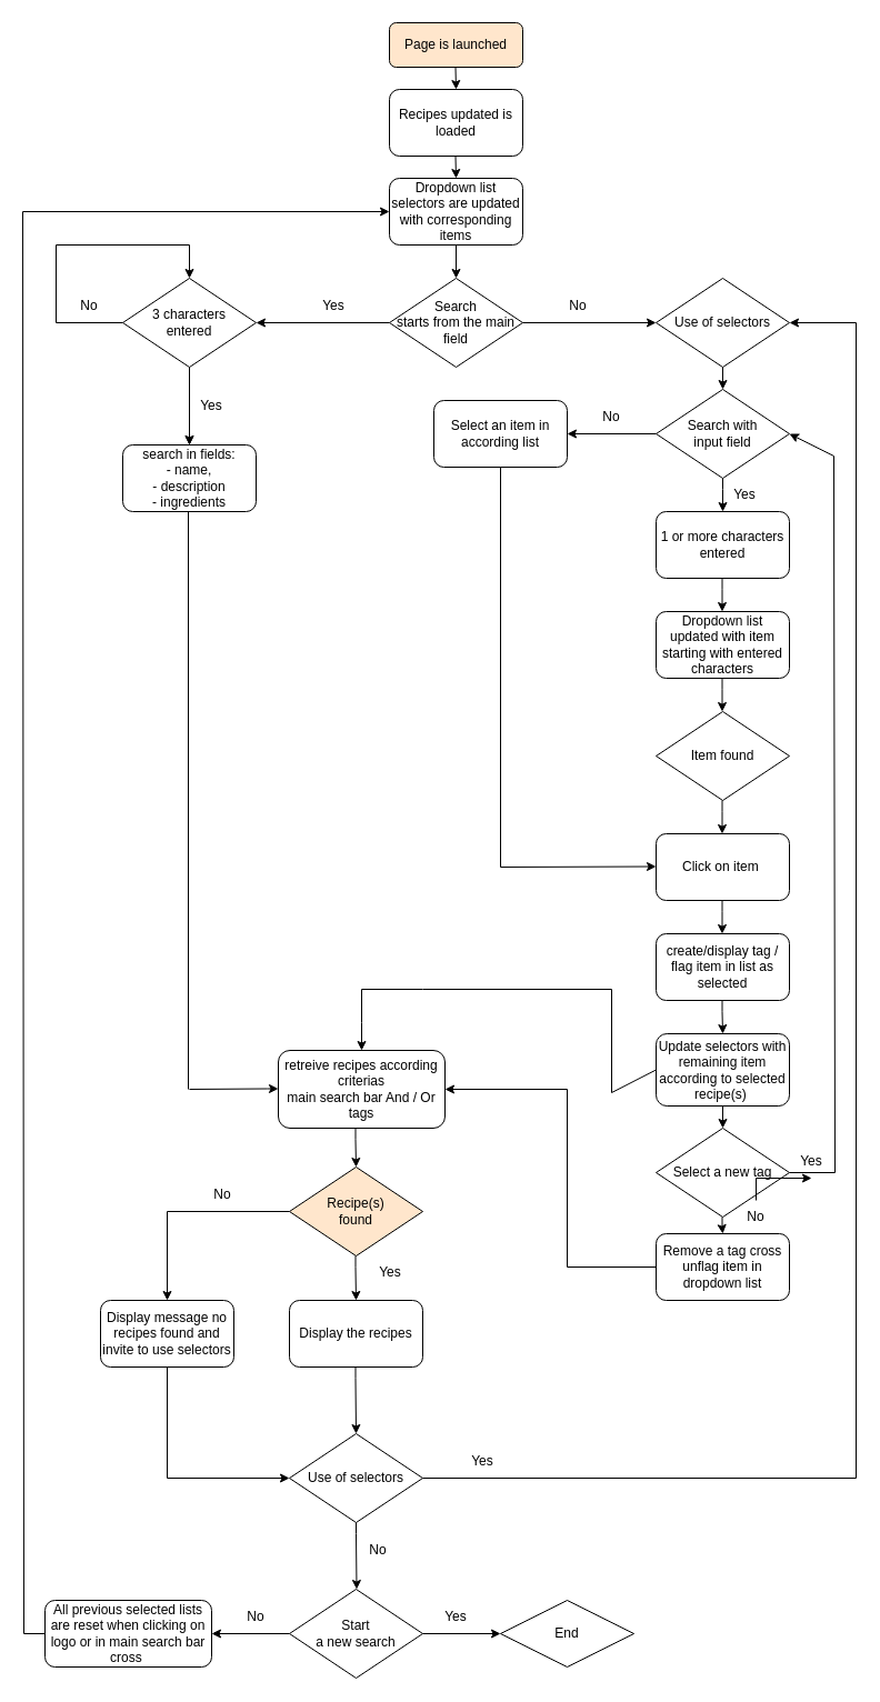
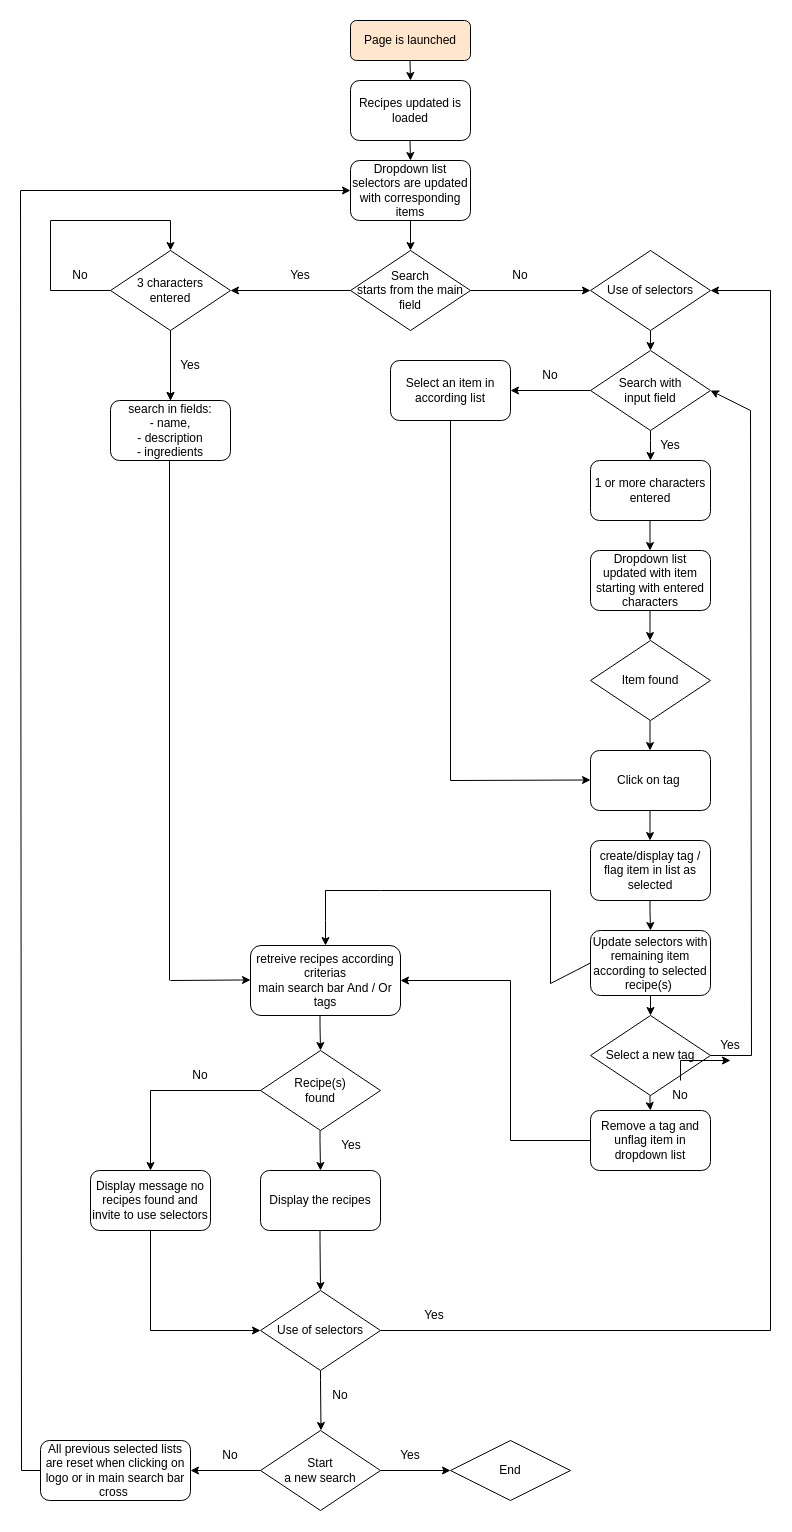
  <mxCell id="0" />
  <mxCell id="1" parent="0" />
  <mxCell id="2" value="Page is launched" style="rounded=1;whiteSpace=wrap;html=1;fillColor=#ffe6cc;" parent="1" vertex="1"><mxGeometry x="350" y="20" width="120" height="40" as="geometry" /></mxCell>
  <mxCell id="3" value="Search &lt;br&gt;starts from the main &lt;br&gt;field" style="rhombus;whiteSpace=wrap;html=1;" parent="1" vertex="1"><mxGeometry x="350" y="250" width="120" height="80" as="geometry" /></mxCell>
  <mxCell id="4" value="" style="endArrow=classic;html=1;rounded=0;exitX=1;exitY=0.5;exitDx=0;exitDy=0;" parent="1" source="3" edge="1"><mxGeometry width="50" height="50" relative="1" as="geometry"><mxPoint x="530" y="490" as="sourcePoint" /><mxPoint x="590" y="290" as="targetPoint" /><Array as="points" /></mxGeometry></mxCell>
  <mxCell id="5" value="" style="endArrow=classic;html=1;rounded=0;exitX=0;exitY=0.5;exitDx=0;exitDy=0;" parent="1" source="3" edge="1"><mxGeometry width="50" height="50" relative="1" as="geometry"><mxPoint x="170" y="320" as="sourcePoint" /><mxPoint x="230" y="290" as="targetPoint" /><Array as="points" /></mxGeometry></mxCell>
  <mxCell id="6" value="" style="endArrow=classic;html=1;rounded=0;exitX=0.5;exitY=1;exitDx=0;exitDy=0;" parent="1" source="60" edge="1"><mxGeometry width="50" height="50" relative="1" as="geometry"><mxPoint x="410" y="190" as="sourcePoint" /><mxPoint x="410" y="250" as="targetPoint" /></mxGeometry></mxCell>
  <mxCell id="7" value="Yes" style="text;strokeColor=none;align=center;fillColor=none;html=1;verticalAlign=middle;whiteSpace=wrap;rounded=0;" parent="1" vertex="1"><mxGeometry x="270" y="260" width="60" height="30" as="geometry" /></mxCell>
  <mxCell id="8" value="No" style="text;strokeColor=none;align=center;fillColor=none;html=1;verticalAlign=middle;whiteSpace=wrap;rounded=0;" parent="1" vertex="1"><mxGeometry x="490" y="260" width="60" height="30" as="geometry" /></mxCell>
- <mxCell id="9" value="Recipe(s)&lt;br&gt;found" style="rhombus;whiteSpace=wrap;html=1;fillColor=#ffe6cc;" parent="1" vertex="1"><mxGeometry x="260" y="1050" width="120" height="80" as="geometry" /></mxCell>
+ <mxCell id="9" value="Recipe(s)&lt;br&gt;found" style="rhombus;whiteSpace=wrap;html=1;" parent="1" vertex="1"><mxGeometry x="260" y="1050" width="120" height="80" as="geometry" /></mxCell>
  <mxCell id="10" value="Display the recipes" style="rounded=1;whiteSpace=wrap;html=1;" parent="1" vertex="1"><mxGeometry x="260" y="1170" width="120" height="60" as="geometry" /></mxCell>
  <mxCell id="11" value="" style="endArrow=classic;html=1;rounded=0;exitX=0;exitY=0.5;exitDx=0;exitDy=0;entryX=1;entryY=0.5;entryDx=0;entryDy=0;" parent="1" source="55" target="49" edge="1"><mxGeometry width="50" height="50" relative="1" as="geometry"><mxPoint x="530" y="1190" as="sourcePoint" /><mxPoint x="430" y="980" as="targetPoint" /><Array as="points"><mxPoint x="510" y="1140" /><mxPoint x="510" y="980" /></Array></mxGeometry></mxCell>
  <mxCell id="12" value="Yes" style="text;strokeColor=none;align=center;fillColor=none;html=1;verticalAlign=middle;whiteSpace=wrap;rounded=0;" parent="1" vertex="1"><mxGeometry x="700" y="1030" width="60" height="30" as="geometry" /></mxCell>
  <mxCell id="13" value="Use of selectors" style="rhombus;whiteSpace=wrap;html=1;" parent="1" vertex="1"><mxGeometry x="260" y="1290" width="120" height="80" as="geometry" /></mxCell>
  <mxCell id="14" value="No" style="text;strokeColor=none;align=center;fillColor=none;html=1;verticalAlign=middle;whiteSpace=wrap;rounded=0;" parent="1" vertex="1"><mxGeometry x="170" y="1060" width="60" height="30" as="geometry" /></mxCell>
  <mxCell id="15" value="Use of selectors" style="rhombus;whiteSpace=wrap;html=1;" parent="1" vertex="1"><mxGeometry x="590" y="250" width="120" height="80" as="geometry" /></mxCell>
  <mxCell id="16" value="1 or more characters entered" style="rounded=1;whiteSpace=wrap;html=1;" parent="1" vertex="1"><mxGeometry x="590" y="460" width="120" height="60" as="geometry" /></mxCell>
  <mxCell id="17" value="Recipes updated is loaded" style="rounded=1;whiteSpace=wrap;html=1;" parent="1" vertex="1"><mxGeometry x="350" y="80" width="120" height="60" as="geometry" /></mxCell>
  <mxCell id="18" value="search in fields:&lt;br&gt;- name, &lt;br&gt;- description&lt;br&gt;- ingredients" style="rounded=1;whiteSpace=wrap;html=1;" parent="1" vertex="1"><mxGeometry x="110" y="400" width="120" height="60" as="geometry" /></mxCell>
  <mxCell id="19" value="" style="endArrow=classic;html=1;rounded=0;exitX=0.5;exitY=1;exitDx=0;exitDy=0;" parent="1" target="18" edge="1"><mxGeometry width="50" height="50" relative="1" as="geometry"><mxPoint x="170" y="320" as="sourcePoint" /><mxPoint x="330" y="460" as="targetPoint" /></mxGeometry></mxCell>
  <mxCell id="20" value="Display message no recipes found and invite to use selectors" style="rounded=1;whiteSpace=wrap;html=1;" parent="1" vertex="1"><mxGeometry x="90" y="1170" width="120" height="60" as="geometry" /></mxCell>
  <mxCell id="21" value="" style="endArrow=classic;html=1;rounded=0;exitX=0.5;exitY=1;exitDx=0;exitDy=0;entryX=0;entryY=0.5;entryDx=0;entryDy=0;" parent="1" source="20" target="13" edge="1"><mxGeometry width="50" height="50" relative="1" as="geometry"><mxPoint x="260" y="1240" as="sourcePoint" /><mxPoint x="140" y="1300" as="targetPoint" /><Array as="points"><mxPoint x="150" y="1330" /></Array></mxGeometry></mxCell>
  <mxCell id="22" value="" style="endArrow=classic;html=1;rounded=0;exitX=0.5;exitY=1;exitDx=0;exitDy=0;entryX=0.5;entryY=0;entryDx=0;entryDy=0;" parent="1" target="20" edge="1"><mxGeometry width="50" height="50" relative="1" as="geometry"><mxPoint x="260" y="1090" as="sourcePoint" /><mxPoint x="145" y="1090" as="targetPoint" /><Array as="points"><mxPoint x="150" y="1090" /></Array></mxGeometry></mxCell>
  <mxCell id="23" value="" style="endArrow=classic;html=1;rounded=0;exitX=0.5;exitY=1;exitDx=0;exitDy=0;" parent="1" source="15" edge="1"><mxGeometry width="50" height="50" relative="1" as="geometry"><mxPoint x="350" y="500" as="sourcePoint" /><mxPoint x="650" y="350" as="targetPoint" /></mxGeometry></mxCell>
  <mxCell id="24" value="Search with &lt;br&gt;input field" style="rhombus;whiteSpace=wrap;html=1;" parent="1" vertex="1"><mxGeometry x="590" y="350" width="120" height="80" as="geometry" /></mxCell>
  <mxCell id="25" value="" style="endArrow=classic;html=1;rounded=0;exitX=0.5;exitY=1;exitDx=0;exitDy=0;" parent="1" source="24" edge="1"><mxGeometry width="50" height="50" relative="1" as="geometry"><mxPoint x="660" y="320" as="sourcePoint" /><mxPoint x="650" y="460" as="targetPoint" /><Array as="points"><mxPoint x="650" y="440" /></Array></mxGeometry></mxCell>
  <mxCell id="26" value="Dropdown list updated with item starting with entered characters" style="rounded=1;whiteSpace=wrap;html=1;" parent="1" vertex="1"><mxGeometry x="590" y="550" width="120" height="60" as="geometry" /></mxCell>
  <mxCell id="27" value="Item found" style="rhombus;whiteSpace=wrap;html=1;" parent="1" vertex="1"><mxGeometry x="590" y="640" width="120" height="80" as="geometry" /></mxCell>
  <mxCell id="28" value="" style="endArrow=classic;html=1;rounded=0;exitX=0.5;exitY=1;exitDx=0;exitDy=0;" parent="1" edge="1"><mxGeometry width="50" height="50" relative="1" as="geometry"><mxPoint x="649.5" y="520" as="sourcePoint" /><mxPoint x="649.5" y="550" as="targetPoint" /><Array as="points"><mxPoint x="649.5" y="530" /></Array></mxGeometry></mxCell>
- <mxCell id="29" value="Click on item&amp;nbsp;" style="rounded=1;whiteSpace=wrap;html=1;" parent="1" vertex="1"><mxGeometry x="590" y="750" width="120" height="60" as="geometry" /></mxCell>
+ <mxCell id="29" value="Click on tag&amp;nbsp;" style="rounded=1;whiteSpace=wrap;html=1;" parent="1" vertex="1"><mxGeometry x="590" y="750" width="120" height="60" as="geometry" /></mxCell>
  <mxCell id="30" value="Yes" style="text;strokeColor=none;align=center;fillColor=none;html=1;verticalAlign=middle;whiteSpace=wrap;rounded=0;" parent="1" vertex="1"><mxGeometry x="640" y="430" width="60" height="30" as="geometry" /></mxCell>
  <mxCell id="31" value="" style="endArrow=classic;html=1;rounded=0;exitX=0;exitY=0.5;exitDx=0;exitDy=0;" parent="1" edge="1"><mxGeometry width="50" height="50" relative="1" as="geometry"><mxPoint x="590" y="390" as="sourcePoint" /><mxPoint x="510" y="390" as="targetPoint" /><Array as="points" /></mxGeometry></mxCell>
  <mxCell id="32" value="No" style="text;strokeColor=none;align=center;fillColor=none;html=1;verticalAlign=middle;whiteSpace=wrap;rounded=0;" parent="1" vertex="1"><mxGeometry x="520" y="360" width="60" height="30" as="geometry" /></mxCell>
  <mxCell id="33" value="Select an item in according list" style="rounded=1;whiteSpace=wrap;html=1;" parent="1" vertex="1"><mxGeometry x="390" y="360" width="120" height="60" as="geometry" /></mxCell>
  <mxCell id="34" value="" style="endArrow=classic;html=1;rounded=0;exitX=0.5;exitY=1;exitDx=0;exitDy=0;" parent="1" edge="1"><mxGeometry width="50" height="50" relative="1" as="geometry"><mxPoint x="649.5" y="610" as="sourcePoint" /><mxPoint x="649.5" y="640" as="targetPoint" /><Array as="points"><mxPoint x="649.5" y="620" /></Array></mxGeometry></mxCell>
  <mxCell id="35" value="" style="endArrow=none;html=1;rounded=0;" parent="1" edge="1"><mxGeometry width="50" height="50" relative="1" as="geometry"><mxPoint x="450" y="780" as="sourcePoint" /><mxPoint x="450" y="420" as="targetPoint" /></mxGeometry></mxCell>
  <mxCell id="36" value="" style="endArrow=classic;html=1;rounded=0;" parent="1" edge="1"><mxGeometry width="50" height="50" relative="1" as="geometry"><mxPoint x="450" y="780" as="sourcePoint" /><mxPoint x="590" y="779.5" as="targetPoint" /><Array as="points" /></mxGeometry></mxCell>
  <mxCell id="37" value="" style="endArrow=classic;html=1;rounded=0;exitX=0.5;exitY=1;exitDx=0;exitDy=0;" parent="1" edge="1"><mxGeometry width="50" height="50" relative="1" as="geometry"><mxPoint x="649.5" y="720" as="sourcePoint" /><mxPoint x="649.5" y="750" as="targetPoint" /><Array as="points"><mxPoint x="649.5" y="730" /></Array></mxGeometry></mxCell>
  <mxCell id="38" value="create/display tag /&lt;br&gt;flag item in list as selected" style="rounded=1;whiteSpace=wrap;html=1;" parent="1" vertex="1"><mxGeometry x="590" y="840" width="120" height="60" as="geometry" /></mxCell>
  <mxCell id="39" value="" style="endArrow=classic;html=1;rounded=0;exitX=0.5;exitY=1;exitDx=0;exitDy=0;" parent="1" edge="1"><mxGeometry width="50" height="50" relative="1" as="geometry"><mxPoint x="649.5" y="810" as="sourcePoint" /><mxPoint x="649.5" y="840" as="targetPoint" /><Array as="points"><mxPoint x="649.5" y="820" /></Array></mxGeometry></mxCell>
  <mxCell id="40" value="Select a new tag" style="rhombus;whiteSpace=wrap;html=1;" parent="1" vertex="1"><mxGeometry x="590" y="1015" width="120" height="80" as="geometry" /></mxCell>
  <mxCell id="41" value="" style="endArrow=classic;html=1;rounded=0;entryX=1;entryY=0.5;entryDx=0;entryDy=0;" parent="1" target="24" edge="1"><mxGeometry width="50" height="50" relative="1" as="geometry"><mxPoint x="750" y="410" as="sourcePoint" /><mxPoint x="750" y="410" as="targetPoint" /><Array as="points" /></mxGeometry></mxCell>
  <mxCell id="42" value="" style="endArrow=none;html=1;rounded=0;exitX=1;exitY=0.5;exitDx=0;exitDy=0;" parent="1" edge="1" source="40"><mxGeometry width="50" height="50" relative="1" as="geometry"><mxPoint x="750" y="1060" as="sourcePoint" /><mxPoint x="750" y="410" as="targetPoint" /><Array as="points"><mxPoint x="751" y="1055" /></Array></mxGeometry></mxCell>
  <mxCell id="43" value="" style="endArrow=classic;html=1;rounded=0;exitX=0.5;exitY=1;exitDx=0;exitDy=0;" parent="1" edge="1"><mxGeometry width="50" height="50" relative="1" as="geometry"><mxPoint x="649.5" y="900" as="sourcePoint" /><mxPoint x="650" y="930" as="targetPoint" /><Array as="points"><mxPoint x="649.5" y="910" /></Array></mxGeometry></mxCell>
  <mxCell id="44" value="" style="endArrow=classic;html=1;rounded=0;" parent="1" edge="1"><mxGeometry width="50" height="50" relative="1" as="geometry"><mxPoint x="170" y="980" as="sourcePoint" /><mxPoint x="250" y="979.5" as="targetPoint" /><Array as="points"><mxPoint x="240" y="979.5" /></Array></mxGeometry></mxCell>
  <mxCell id="45" value="" style="edgeStyle=orthogonalEdgeStyle;rounded=0;orthogonalLoop=1;jettySize=auto;html=1;" edge="1" parent="1" source="46" target="12"><mxGeometry relative="1" as="geometry" /></mxCell>
  <mxCell id="46" value="No" style="text;strokeColor=none;align=center;fillColor=none;html=1;verticalAlign=middle;whiteSpace=wrap;rounded=0;" parent="1" vertex="1"><mxGeometry x="650" y="1080" width="60" height="30" as="geometry" /></mxCell>
  <mxCell id="47" value="" style="edgeStyle=orthogonalEdgeStyle;rounded=0;orthogonalLoop=1;jettySize=auto;html=1;" parent="1" source="48" edge="1"><mxGeometry relative="1" as="geometry"><mxPoint x="650" y="1015" as="targetPoint" /></mxGeometry></mxCell>
  <mxCell id="48" value="Update selectors with remaining item according to selected recipe(s)&amp;nbsp;" style="rounded=1;whiteSpace=wrap;html=1;" parent="1" vertex="1"><mxGeometry x="590" y="930" width="120" height="65" as="geometry" /></mxCell>
  <mxCell id="49" value="retreive recipes according criterias&lt;br&gt;main search bar And / Or tags" style="rounded=1;whiteSpace=wrap;html=1;" parent="1" vertex="1"><mxGeometry x="250" y="945" width="150" height="70" as="geometry" /></mxCell>
  <mxCell id="50" value="Yes" style="text;strokeColor=none;align=center;fillColor=none;html=1;verticalAlign=middle;whiteSpace=wrap;rounded=0;" parent="1" vertex="1"><mxGeometry x="404" y="1300" width="60" height="30" as="geometry" /></mxCell>
  <mxCell id="51" value="" style="endArrow=classic;html=1;rounded=0;exitX=1;exitY=0.5;exitDx=0;exitDy=0;" parent="1" source="13" edge="1"><mxGeometry width="50" height="50" relative="1" as="geometry"><mxPoint x="770" y="1301" as="sourcePoint" /><mxPoint x="710" y="290" as="targetPoint" /><Array as="points"><mxPoint x="770" y="1330" /><mxPoint x="770" y="290" /></Array></mxGeometry></mxCell>
  <mxCell id="52" value="" style="endArrow=none;html=1;rounded=0;" parent="1" edge="1"><mxGeometry width="50" height="50" relative="1" as="geometry"><mxPoint x="169" y="980" as="sourcePoint" /><mxPoint x="169" y="460" as="targetPoint" /></mxGeometry></mxCell>
  <mxCell id="53" value="" style="endArrow=classic;html=1;rounded=0;exitX=0.5;exitY=1;exitDx=0;exitDy=0;" parent="1" edge="1"><mxGeometry width="50" height="50" relative="1" as="geometry"><mxPoint x="649.5" y="1095" as="sourcePoint" /><mxPoint x="650" y="1110" as="targetPoint" /><Array as="points"><mxPoint x="649.5" y="1105" /></Array></mxGeometry></mxCell>
  <mxCell id="54" value="" style="endArrow=classic;html=1;rounded=0;exitX=0.5;exitY=1;exitDx=0;exitDy=0;entryX=0.5;entryY=0;entryDx=0;entryDy=0;entryPerimeter=0;" parent="1" target="9" edge="1"><mxGeometry width="50" height="50" relative="1" as="geometry"><mxPoint x="319.5" y="1015" as="sourcePoint" /><mxPoint x="320" y="1045" as="targetPoint" /><Array as="points"><mxPoint x="319.5" y="1025" /></Array></mxGeometry></mxCell>
- <mxCell id="55" value="Remove a tag cross unflag item in dropdown list" style="rounded=1;whiteSpace=wrap;html=1;" parent="1" vertex="1"><mxGeometry x="590" y="1110" width="120" height="60" as="geometry" /></mxCell>
+ <mxCell id="55" value="Remove a tag and unflag item in dropdown list" style="rounded=1;whiteSpace=wrap;html=1;" parent="1" vertex="1"><mxGeometry x="590" y="1110" width="120" height="60" as="geometry" /></mxCell>
  <mxCell id="56" value="" style="endArrow=classic;html=1;rounded=0;exitX=0;exitY=0.5;exitDx=0;exitDy=0;entryX=0.5;entryY=0;entryDx=0;entryDy=0;" parent="1" source="48" target="49" edge="1"><mxGeometry width="50" height="50" relative="1" as="geometry"><mxPoint x="490" y="890" as="sourcePoint" /><mxPoint x="330" y="940" as="targetPoint" /><Array as="points"><mxPoint x="550" y="983" /><mxPoint x="550" y="890" /><mxPoint x="380" y="890" /><mxPoint x="325" y="890" /><mxPoint x="325" y="920" /></Array></mxGeometry></mxCell>
  <mxCell id="57" value="" style="endArrow=classic;html=1;rounded=0;exitX=0.5;exitY=1;exitDx=0;exitDy=0;entryX=0.5;entryY=0;entryDx=0;entryDy=0;" parent="1" target="10" edge="1"><mxGeometry width="50" height="50" relative="1" as="geometry"><mxPoint x="319.5" y="1130" as="sourcePoint" /><mxPoint x="320" y="1165" as="targetPoint" /><Array as="points"><mxPoint x="319.5" y="1140" /></Array></mxGeometry></mxCell>
  <mxCell id="58" value="" style="endArrow=classic;html=1;rounded=0;exitX=0.5;exitY=1;exitDx=0;exitDy=0;entryX=0.5;entryY=0;entryDx=0;entryDy=0;" parent="1" target="13" edge="1"><mxGeometry width="50" height="50" relative="1" as="geometry"><mxPoint x="319.5" y="1230" as="sourcePoint" /><mxPoint x="320" y="1280" as="targetPoint" /><Array as="points"><mxPoint x="319.5" y="1240" /></Array></mxGeometry></mxCell>
  <mxCell id="59" value="" style="endArrow=classic;html=1;rounded=0;exitX=0.5;exitY=1;exitDx=0;exitDy=0;" parent="1" edge="1"><mxGeometry width="50" height="50" relative="1" as="geometry"><mxPoint x="409.5" y="60" as="sourcePoint" /><mxPoint x="410" y="80" as="targetPoint" /></mxGeometry></mxCell>
  <mxCell id="60" value="Dropdown list selectors are updated with corresponding items" style="rounded=1;whiteSpace=wrap;html=1;" parent="1" vertex="1"><mxGeometry x="350" y="160" width="120" height="60" as="geometry" /></mxCell>
  <mxCell id="61" value="" style="endArrow=classic;html=1;rounded=0;exitX=0.5;exitY=1;exitDx=0;exitDy=0;" parent="1" edge="1"><mxGeometry width="50" height="50" relative="1" as="geometry"><mxPoint x="409.5" y="140" as="sourcePoint" /><mxPoint x="410" y="160" as="targetPoint" /></mxGeometry></mxCell>
  <mxCell id="62" value="" style="endArrow=classic;html=1;rounded=0;exitX=0.5;exitY=1;exitDx=0;exitDy=0;entryX=0.5;entryY=0;entryDx=0;entryDy=0;" parent="1" edge="1"><mxGeometry width="50" height="50" relative="1" as="geometry"><mxPoint x="320" y="1370" as="sourcePoint" /><mxPoint x="320.5" y="1430" as="targetPoint" /><Array as="points"><mxPoint x="320" y="1380" /></Array></mxGeometry></mxCell>
  <mxCell id="63" value="No" style="text;strokeColor=none;align=center;fillColor=none;html=1;verticalAlign=middle;whiteSpace=wrap;rounded=0;" parent="1" vertex="1"><mxGeometry x="310" y="1380" width="60" height="30" as="geometry" /></mxCell>
  <mxCell id="64" value="Start &lt;br&gt;a new search" style="rhombus;whiteSpace=wrap;html=1;" parent="1" vertex="1"><mxGeometry x="260" y="1430" width="120" height="80" as="geometry" /></mxCell>
  <mxCell id="65" value="All previous selected lists are reset when clicking on logo or in main search bar cross&amp;nbsp;" style="rounded=1;whiteSpace=wrap;html=1;" parent="1" vertex="1"><mxGeometry x="40" y="1440" width="150" height="60" as="geometry" /></mxCell>
  <mxCell id="66" value="" style="endArrow=classic;html=1;rounded=0;exitX=0;exitY=0.5;exitDx=0;exitDy=0;entryX=1;entryY=0.5;entryDx=0;entryDy=0;" parent="1" source="64" target="65" edge="1"><mxGeometry width="50" height="50" relative="1" as="geometry"><mxPoint x="170" y="1550" as="sourcePoint" /><mxPoint x="220" y="1500" as="targetPoint" /></mxGeometry></mxCell>
  <mxCell id="67" value="" style="endArrow=classic;html=1;rounded=0;" parent="1" target="68" edge="1"><mxGeometry width="50" height="50" relative="1" as="geometry"><mxPoint x="380" y="1470" as="sourcePoint" /><mxPoint x="440" y="1470" as="targetPoint" /></mxGeometry></mxCell>
  <mxCell id="68" value="End" style="rhombus;whiteSpace=wrap;html=1;" parent="1" vertex="1"><mxGeometry x="450" y="1440" width="120" height="60" as="geometry" /></mxCell>
  <mxCell id="69" value="Yes" style="text;strokeColor=none;align=center;fillColor=none;html=1;verticalAlign=middle;whiteSpace=wrap;rounded=0;" parent="1" vertex="1"><mxGeometry x="380" y="1440" width="60" height="30" as="geometry" /></mxCell>
  <mxCell id="70" value="No" style="text;strokeColor=none;align=center;fillColor=none;html=1;verticalAlign=middle;whiteSpace=wrap;rounded=0;" parent="1" vertex="1"><mxGeometry x="200" y="1440" width="60" height="30" as="geometry" /></mxCell>
  <mxCell id="71" value="" style="endArrow=classic;html=1;rounded=0;entryX=0;entryY=0.5;entryDx=0;entryDy=0;exitX=0;exitY=0.5;exitDx=0;exitDy=0;" parent="1" target="60" edge="1" source="65"><mxGeometry width="50" height="50" relative="1" as="geometry"><mxPoint x="40" y="1500" as="sourcePoint" /><mxPoint x="30" y="430" as="targetPoint" /><Array as="points"><mxPoint x="21" y="1470" /><mxPoint x="20" y="190" /></Array></mxGeometry></mxCell>
  <mxCell id="72" value="" style="edgeStyle=orthogonalEdgeStyle;rounded=0;orthogonalLoop=1;jettySize=auto;html=1;" edge="1" parent="1" source="73" target="18"><mxGeometry relative="1" as="geometry" /></mxCell>
  <mxCell id="73" value="3 characters &lt;br&gt;entered" style="rhombus;whiteSpace=wrap;html=1;" vertex="1" parent="1"><mxGeometry x="110" y="250" width="120" height="80" as="geometry" /></mxCell>
  <mxCell id="74" value="" style="endArrow=classic;html=1;rounded=0;entryX=0.5;entryY=0;entryDx=0;entryDy=0;" edge="1" parent="1" target="73"><mxGeometry width="50" height="50" relative="1" as="geometry"><mxPoint x="110" y="290" as="sourcePoint" /><mxPoint x="160" y="240" as="targetPoint" /><Array as="points"><mxPoint x="50" y="290" /><mxPoint x="50" y="220" /><mxPoint x="170" y="220" /></Array></mxGeometry></mxCell>
  <mxCell id="75" value="No" style="text;strokeColor=none;align=center;fillColor=none;html=1;verticalAlign=middle;whiteSpace=wrap;rounded=0;" vertex="1" parent="1"><mxGeometry x="50" y="260" width="60" height="30" as="geometry" /></mxCell>
  <mxCell id="76" value="Yes" style="text;strokeColor=none;align=center;fillColor=none;html=1;verticalAlign=middle;whiteSpace=wrap;rounded=0;" vertex="1" parent="1"><mxGeometry x="160" y="350" width="60" height="30" as="geometry" /></mxCell>
  <mxCell id="77" value="Yes" style="text;strokeColor=none;align=center;fillColor=none;html=1;verticalAlign=middle;whiteSpace=wrap;rounded=0;" vertex="1" parent="1"><mxGeometry x="321" y="1130" width="60" height="30" as="geometry" /></mxCell>
